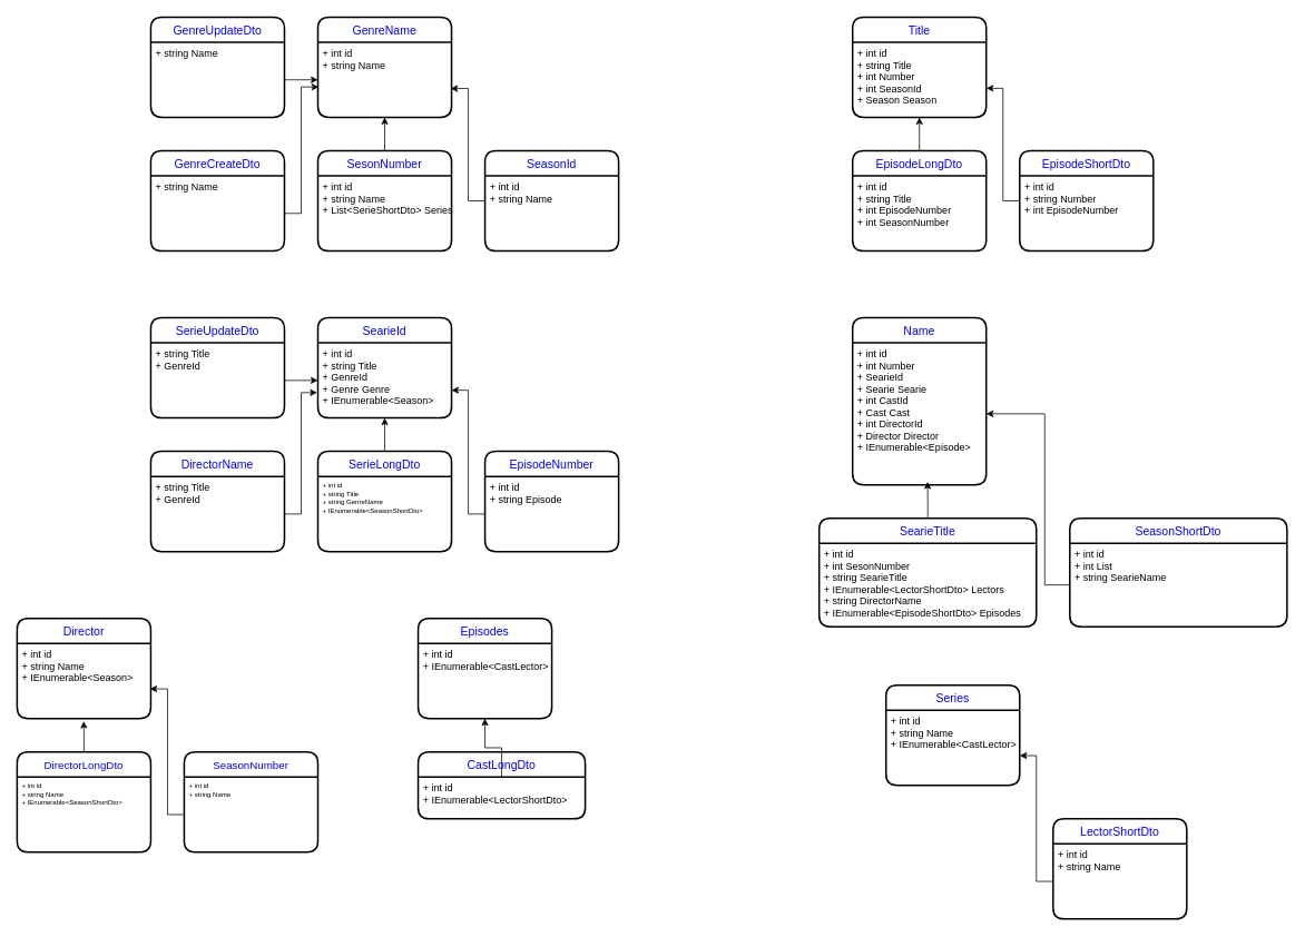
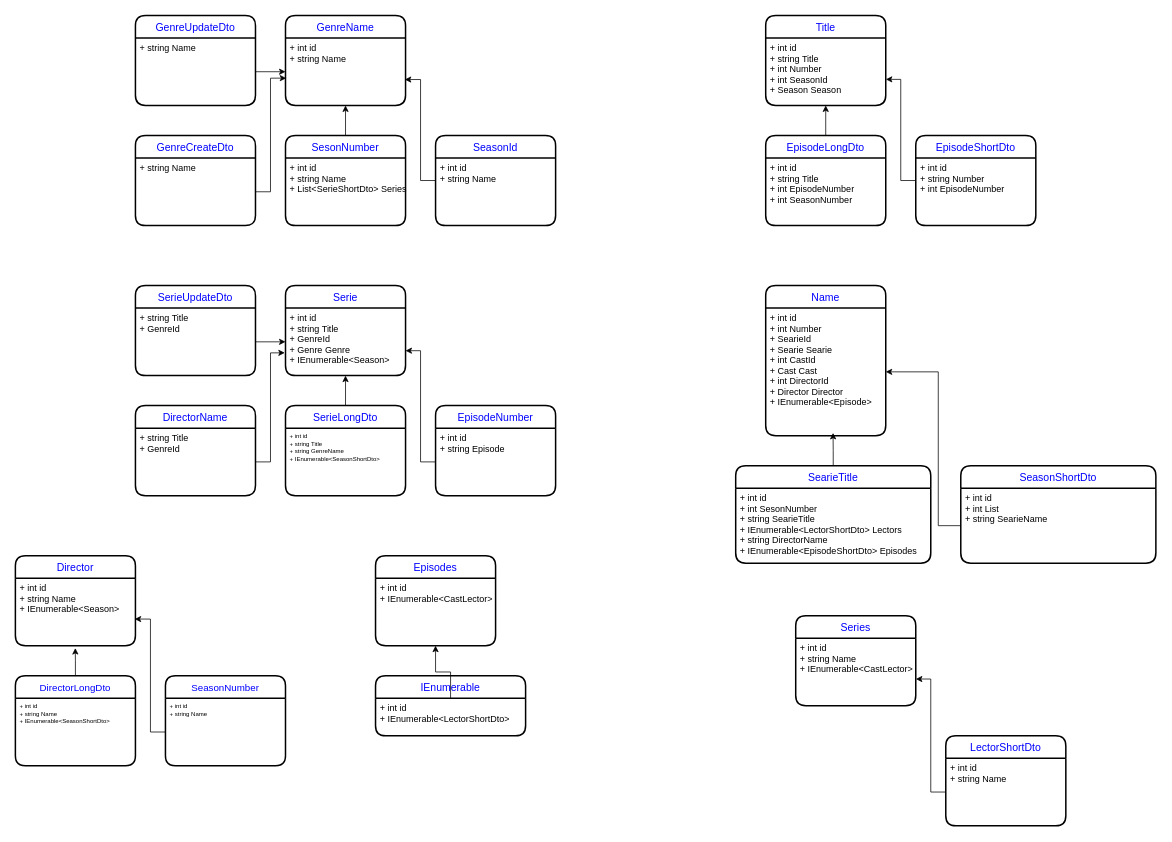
  <mxCell id="0" />
  <mxCell id="1" parent="0" />
  <mxCell id="2" value="GenreName" style="swimlane;childLayout=stackLayout;horizontal=1;startSize=30;horizontalStack=0;rounded=1;fontSize=14;fontStyle=0;strokeWidth=2;resizeParent=0;resizeLast=1;shadow=0;dashed=0;align=center;fontColor=#0000FF;" vertex="1" parent="1"><mxGeometry x="380" y="20" width="160" height="120" as="geometry" /></mxCell>
  <mxCell id="3" value="+ int id&#10;+ string Name" style="align=left;strokeColor=none;fillColor=none;spacingLeft=4;fontSize=12;verticalAlign=top;resizable=0;rotatable=0;part=1;" vertex="1" parent="2"><mxGeometry y="30" width="160" height="90" as="geometry" /></mxCell>
  <mxCell id="4" style="edgeStyle=orthogonalEdgeStyle;rounded=0;orthogonalLoop=1;jettySize=auto;html=1;entryX=0.5;entryY=1;entryDx=0;entryDy=0;fontSize=8;fontColor=#0000FF;" edge="1" parent="1" source="5" target="3"><mxGeometry relative="1" as="geometry" /></mxCell>
  <mxCell id="5" value="SesonNumber" style="swimlane;childLayout=stackLayout;horizontal=1;startSize=30;horizontalStack=0;rounded=1;fontSize=14;fontStyle=0;strokeWidth=2;resizeParent=0;resizeLast=1;shadow=0;dashed=0;align=center;fontColor=#0000FF;" vertex="1" parent="1"><mxGeometry x="380" y="180" width="160" height="120" as="geometry" /></mxCell>
  <mxCell id="6" value="+ int id&#10;+ string Name&#10;+ List&lt;SerieShortDto&gt; Series " style="align=left;strokeColor=none;fillColor=none;spacingLeft=4;fontSize=12;verticalAlign=top;resizable=0;rotatable=0;part=1;" vertex="1" parent="5"><mxGeometry y="30" width="160" height="90" as="geometry" /></mxCell>
  <mxCell id="7" value="GenreCreateDto" style="swimlane;childLayout=stackLayout;horizontal=1;startSize=30;horizontalStack=0;rounded=1;fontSize=14;fontStyle=0;strokeWidth=2;resizeParent=0;resizeLast=1;shadow=0;dashed=0;align=center;fontColor=#0000FF;" vertex="1" parent="1"><mxGeometry x="180" y="180" width="160" height="120" as="geometry" /></mxCell>
  <mxCell id="8" value="+ string Name" style="align=left;strokeColor=none;fillColor=none;spacingLeft=4;fontSize=12;verticalAlign=top;resizable=0;rotatable=0;part=1;" vertex="1" parent="7"><mxGeometry y="30" width="160" height="90" as="geometry" /></mxCell>
  <mxCell id="9" value="GenreUpdateDto" style="swimlane;childLayout=stackLayout;horizontal=1;startSize=30;horizontalStack=0;rounded=1;fontSize=14;fontStyle=0;strokeWidth=2;resizeParent=0;resizeLast=1;shadow=0;dashed=0;align=center;fontColor=#0000FF;" vertex="1" parent="1"><mxGeometry x="180" y="20" width="160" height="120" as="geometry" /></mxCell>
  <mxCell id="10" value="+ string Name" style="align=left;strokeColor=none;fillColor=none;spacingLeft=4;fontSize=12;verticalAlign=top;resizable=0;rotatable=0;part=1;" vertex="1" parent="9"><mxGeometry y="30" width="160" height="90" as="geometry" /></mxCell>
- <mxCell id="11" value="SearieId" style="swimlane;childLayout=stackLayout;horizontal=1;startSize=30;horizontalStack=0;rounded=1;fontSize=14;fontStyle=0;strokeWidth=2;resizeParent=0;resizeLast=1;shadow=0;dashed=0;align=center;fontColor=#0000FF;" vertex="1" parent="1"><mxGeometry x="380" y="380" width="160" height="120" as="geometry" /></mxCell>
+ <mxCell id="11" value="Serie" style="swimlane;childLayout=stackLayout;horizontal=1;startSize=30;horizontalStack=0;rounded=1;fontSize=14;fontStyle=0;strokeWidth=2;resizeParent=0;resizeLast=1;shadow=0;dashed=0;align=center;fontColor=#0000FF;" vertex="1" parent="1"><mxGeometry x="380" y="380" width="160" height="120" as="geometry" /></mxCell>
  <mxCell id="12" value="+ int id&#10;+ string Title&#10;+ GenreId&#10;+ Genre Genre&#10;+ IEnumerable&lt;Season&gt;" style="align=left;strokeColor=none;fillColor=none;spacingLeft=4;fontSize=12;verticalAlign=top;resizable=0;rotatable=0;part=1;" vertex="1" parent="11"><mxGeometry y="30" width="160" height="90" as="geometry" /></mxCell>
  <mxCell id="13" style="edgeStyle=orthogonalEdgeStyle;rounded=0;orthogonalLoop=1;jettySize=auto;html=1;entryX=0.5;entryY=1;entryDx=0;entryDy=0;fontColor=#0000FF;" edge="1" parent="1" source="14" target="12"><mxGeometry relative="1" as="geometry" /></mxCell>
  <mxCell id="14" value="SerieLongDto" style="swimlane;childLayout=stackLayout;horizontal=1;startSize=30;horizontalStack=0;rounded=1;fontSize=14;fontStyle=0;strokeWidth=2;resizeParent=0;resizeLast=1;shadow=0;dashed=0;align=center;fontColor=#0000FF;" vertex="1" parent="1"><mxGeometry x="380" y="540" width="160" height="120" as="geometry" /></mxCell>
  <mxCell id="15" value="+ int id&#10;+ string Title&#10;+ string GenreName&#10;+ IEnumerable&lt;SeasonShortDto&gt;" style="align=left;strokeColor=none;fillColor=none;spacingLeft=4;fontSize=8;verticalAlign=top;resizable=0;rotatable=0;part=1;" vertex="1" parent="14"><mxGeometry y="30" width="160" height="90" as="geometry" /></mxCell>
  <mxCell id="16" value="DirectorName" style="swimlane;childLayout=stackLayout;horizontal=1;startSize=30;horizontalStack=0;rounded=1;fontSize=14;fontStyle=0;strokeWidth=2;resizeParent=0;resizeLast=1;shadow=0;dashed=0;align=center;fontColor=#0000FF;" vertex="1" parent="1"><mxGeometry x="180" y="540" width="160" height="120" as="geometry" /></mxCell>
  <mxCell id="17" value="+ string Title&#10;+ GenreId" style="align=left;strokeColor=none;fillColor=none;spacingLeft=4;fontSize=12;verticalAlign=top;resizable=0;rotatable=0;part=1;" vertex="1" parent="16"><mxGeometry y="30" width="160" height="90" as="geometry" /></mxCell>
  <mxCell id="18" value="SerieUpdateDto" style="swimlane;childLayout=stackLayout;horizontal=1;startSize=30;horizontalStack=0;rounded=1;fontSize=14;fontStyle=0;strokeWidth=2;resizeParent=0;resizeLast=1;shadow=0;dashed=0;align=center;fontColor=#0000FF;" vertex="1" parent="1"><mxGeometry x="180" y="380" width="160" height="120" as="geometry" /></mxCell>
  <mxCell id="19" value="+ string Title&#10;+ GenreId" style="align=left;strokeColor=none;fillColor=none;spacingLeft=4;fontSize=12;verticalAlign=top;resizable=0;rotatable=0;part=1;" vertex="1" parent="18"><mxGeometry y="30" width="160" height="90" as="geometry" /></mxCell>
  <mxCell id="20" value="Director" style="swimlane;childLayout=stackLayout;horizontal=1;startSize=30;horizontalStack=0;rounded=1;fontSize=14;fontStyle=0;strokeWidth=2;resizeParent=0;resizeLast=1;shadow=0;dashed=0;align=center;fontColor=#0000FF;" vertex="1" parent="1"><mxGeometry x="20" y="740" width="160" height="120" as="geometry" /></mxCell>
  <mxCell id="21" value="+ int id&#10;+ string Name&#10;+ IEnumerable&lt;Season&gt;" style="align=left;strokeColor=none;fillColor=none;spacingLeft=4;fontSize=12;verticalAlign=top;resizable=0;rotatable=0;part=1;" vertex="1" parent="20"><mxGeometry y="30" width="160" height="90" as="geometry" /></mxCell>
  <mxCell id="22" style="edgeStyle=orthogonalEdgeStyle;rounded=0;orthogonalLoop=1;jettySize=auto;html=1;entryX=0.499;entryY=1.035;entryDx=0;entryDy=0;entryPerimeter=0;fontSize=8;fontColor=#0000FF;" edge="1" parent="1" source="23" target="21"><mxGeometry relative="1" as="geometry" /></mxCell>
  <mxCell id="23" value="DirectorLongDto" style="swimlane;childLayout=stackLayout;horizontal=1;startSize=30;horizontalStack=0;rounded=1;fontSize=13;fontStyle=0;strokeWidth=2;resizeParent=0;resizeLast=1;shadow=0;dashed=0;align=center;fontColor=#0000FF;" vertex="1" parent="1"><mxGeometry x="20" y="900" width="160" height="120" as="geometry" /></mxCell>
  <mxCell id="24" value="+ int id&#10;+ string Name&#10;+ IEnumerable&lt;SeasonShortDto&gt;" style="align=left;strokeColor=none;fillColor=none;spacingLeft=4;fontSize=8;verticalAlign=top;resizable=0;rotatable=0;part=1;" vertex="1" parent="23"><mxGeometry y="30" width="160" height="90" as="geometry" /></mxCell>
  <mxCell id="25" style="edgeStyle=orthogonalEdgeStyle;rounded=0;orthogonalLoop=1;jettySize=auto;html=1;fontSize=8;fontColor=#0000FF;" edge="1" parent="1" source="19" target="12"><mxGeometry relative="1" as="geometry" /></mxCell>
  <mxCell id="26" style="edgeStyle=orthogonalEdgeStyle;rounded=0;orthogonalLoop=1;jettySize=auto;html=1;entryX=-0.006;entryY=0.663;entryDx=0;entryDy=0;entryPerimeter=0;fontSize=8;fontColor=#0000FF;" edge="1" parent="1" source="17" target="12"><mxGeometry relative="1" as="geometry" /></mxCell>
  <mxCell id="27" style="edgeStyle=orthogonalEdgeStyle;rounded=0;orthogonalLoop=1;jettySize=auto;html=1;entryX=0.006;entryY=0.595;entryDx=0;entryDy=0;entryPerimeter=0;fontSize=8;fontColor=#0000FF;" edge="1" parent="1" source="8" target="3"><mxGeometry relative="1" as="geometry" /></mxCell>
  <mxCell id="28" style="edgeStyle=orthogonalEdgeStyle;rounded=0;orthogonalLoop=1;jettySize=auto;html=1;fontSize=8;fontColor=#0000FF;" edge="1" parent="1" source="10" target="3"><mxGeometry relative="1" as="geometry" /></mxCell>
  <mxCell id="29" style="edgeStyle=orthogonalEdgeStyle;rounded=0;orthogonalLoop=1;jettySize=auto;html=1;entryX=0.994;entryY=0.616;entryDx=0;entryDy=0;entryPerimeter=0;fontSize=8;fontColor=#0000FF;" edge="1" parent="1" source="30" target="3"><mxGeometry relative="1" as="geometry" /></mxCell>
  <mxCell id="30" value="SeasonId" style="swimlane;childLayout=stackLayout;horizontal=1;startSize=30;horizontalStack=0;rounded=1;fontSize=14;fontStyle=0;strokeWidth=2;resizeParent=0;resizeLast=1;shadow=0;dashed=0;align=center;fontColor=#0000FF;" vertex="1" parent="1"><mxGeometry x="580" y="180" width="160" height="120" as="geometry" /></mxCell>
  <mxCell id="31" value="+ int id&#10;+ string Name" style="align=left;strokeColor=none;fillColor=none;spacingLeft=4;fontSize=12;verticalAlign=top;resizable=0;rotatable=0;part=1;" vertex="1" parent="30"><mxGeometry y="30" width="160" height="90" as="geometry" /></mxCell>
  <mxCell id="32" value="EpisodeNumber" style="swimlane;childLayout=stackLayout;horizontal=1;startSize=30;horizontalStack=0;rounded=1;fontSize=14;fontStyle=0;strokeWidth=2;resizeParent=0;resizeLast=1;shadow=0;dashed=0;align=center;fontColor=#0000FF;" vertex="1" parent="1"><mxGeometry x="580" y="540" width="160" height="120" as="geometry" /></mxCell>
  <mxCell id="33" value="+ int id&#10;+ string Episode" style="align=left;strokeColor=none;fillColor=none;spacingLeft=4;fontSize=12;verticalAlign=top;resizable=0;rotatable=0;part=1;" vertex="1" parent="32"><mxGeometry y="30" width="160" height="90" as="geometry" /></mxCell>
  <mxCell id="34" style="edgeStyle=orthogonalEdgeStyle;rounded=0;orthogonalLoop=1;jettySize=auto;html=1;entryX=1;entryY=0.631;entryDx=0;entryDy=0;entryPerimeter=0;fontSize=8;fontColor=#0000FF;" edge="1" parent="1" source="33" target="12"><mxGeometry relative="1" as="geometry" /></mxCell>
  <mxCell id="35" value="SeasonNumber" style="swimlane;childLayout=stackLayout;horizontal=1;startSize=30;horizontalStack=0;rounded=1;fontSize=13;fontStyle=0;strokeWidth=2;resizeParent=0;resizeLast=1;shadow=0;dashed=0;align=center;fontColor=#0000FF;" vertex="1" parent="1"><mxGeometry x="220" y="900" width="160" height="120" as="geometry" /></mxCell>
  <mxCell id="36" value="+ int id&#10;+ string Name" style="align=left;strokeColor=none;fillColor=none;spacingLeft=4;fontSize=8;verticalAlign=top;resizable=0;rotatable=0;part=1;" vertex="1" parent="35"><mxGeometry y="30" width="160" height="90" as="geometry" /></mxCell>
  <mxCell id="37" style="edgeStyle=orthogonalEdgeStyle;rounded=0;orthogonalLoop=1;jettySize=auto;html=1;entryX=0.994;entryY=0.605;entryDx=0;entryDy=0;entryPerimeter=0;fontSize=13;fontColor=#0000FF;" edge="1" parent="1" source="36" target="21"><mxGeometry relative="1" as="geometry" /></mxCell>
  <mxCell id="38" value="Name" style="swimlane;childLayout=stackLayout;horizontal=1;startSize=30;horizontalStack=0;rounded=1;fontSize=14;fontStyle=0;strokeWidth=2;resizeParent=0;resizeLast=1;shadow=0;dashed=0;align=center;fontColor=#0000FF;" vertex="1" parent="1"><mxGeometry x="1020" y="380" width="160" height="200" as="geometry" /></mxCell>
  <mxCell id="39" value="+ int id&#10;+ int Number&#10;+ SearieId&#10;+ Searie Searie&#10;+ int CastId&#10;+ Cast Cast&#10;+ int DirectorId&#10;+ Director Director&#10;+ IEnumerable&lt;Episode&gt;" style="align=left;strokeColor=none;fillColor=none;spacingLeft=4;fontSize=12;verticalAlign=top;resizable=0;rotatable=0;part=1;" vertex="1" parent="38"><mxGeometry y="30" width="160" height="170" as="geometry" /></mxCell>
  <mxCell id="40" value="SeasonShortDto" style="swimlane;childLayout=stackLayout;horizontal=1;startSize=30;horizontalStack=0;rounded=1;fontSize=14;fontStyle=0;strokeWidth=2;resizeParent=0;resizeLast=1;shadow=0;dashed=0;align=center;fontColor=#0000FF;" vertex="1" parent="1"><mxGeometry x="1280" y="620" width="260" height="130" as="geometry" /></mxCell>
  <mxCell id="41" value="+ int id&#10;+ int List&#10;+ string SearieName" style="align=left;strokeColor=none;fillColor=none;spacingLeft=4;fontSize=12;verticalAlign=top;resizable=0;rotatable=0;part=1;" vertex="1" parent="40"><mxGeometry y="30" width="260" height="100" as="geometry" /></mxCell>
  <mxCell id="42" style="edgeStyle=orthogonalEdgeStyle;rounded=0;orthogonalLoop=1;jettySize=auto;html=1;entryX=0.561;entryY=0.979;entryDx=0;entryDy=0;entryPerimeter=0;fontSize=13;fontColor=#0000FF;" edge="1" parent="1" source="43" target="39"><mxGeometry relative="1" as="geometry" /></mxCell>
  <mxCell id="43" value="SearieTitle" style="swimlane;childLayout=stackLayout;horizontal=1;startSize=30;horizontalStack=0;rounded=1;fontSize=14;fontStyle=0;strokeWidth=2;resizeParent=0;resizeLast=1;shadow=0;dashed=0;align=center;fontColor=#0000FF;" vertex="1" parent="1"><mxGeometry x="980" y="620" width="260" height="130" as="geometry" /></mxCell>
  <mxCell id="44" value="+ int id&#10;+ int SesonNumber&#10;+ string SearieTitle&#10;+ IEnumerable&lt;LectorShortDto&gt; Lectors&#10;+ string DirectorName&#10;+ IEnumerable&lt;EpisodeShortDto&gt; Episodes" style="align=left;strokeColor=none;fillColor=none;spacingLeft=4;fontSize=12;verticalAlign=top;resizable=0;rotatable=0;part=1;" vertex="1" parent="43"><mxGeometry y="30" width="260" height="100" as="geometry" /></mxCell>
  <mxCell id="45" value="Title" style="swimlane;childLayout=stackLayout;horizontal=1;startSize=30;horizontalStack=0;rounded=1;fontSize=14;fontStyle=0;strokeWidth=2;resizeParent=0;resizeLast=1;shadow=0;dashed=0;align=center;fontColor=#0000FF;" vertex="1" parent="1"><mxGeometry x="1020" y="20" width="160" height="120" as="geometry" /></mxCell>
  <mxCell id="46" value="+ int id&#10;+ string Title&#10;+ int Number&#10;+ int SeasonId&#10;+ Season Season" style="align=left;strokeColor=none;fillColor=none;spacingLeft=4;fontSize=12;verticalAlign=top;resizable=0;rotatable=0;part=1;" vertex="1" parent="45"><mxGeometry y="30" width="160" height="90" as="geometry" /></mxCell>
  <mxCell id="47" style="edgeStyle=orthogonalEdgeStyle;rounded=0;orthogonalLoop=1;jettySize=auto;html=1;fontSize=13;fontColor=#0000FF;" edge="1" parent="1" source="48" target="46"><mxGeometry relative="1" as="geometry" /></mxCell>
  <mxCell id="48" value="EpisodeLongDto" style="swimlane;childLayout=stackLayout;horizontal=1;startSize=30;horizontalStack=0;rounded=1;fontSize=14;fontStyle=0;strokeWidth=2;resizeParent=0;resizeLast=1;shadow=0;dashed=0;align=center;fontColor=#0000FF;" vertex="1" parent="1"><mxGeometry x="1020" y="180" width="160" height="120" as="geometry" /></mxCell>
  <mxCell id="49" value="+ int id&#10;+ string Title&#10;+ int EpisodeNumber&#10;+ int SeasonNumber" style="align=left;strokeColor=none;fillColor=none;spacingLeft=4;fontSize=12;verticalAlign=top;resizable=0;rotatable=0;part=1;" vertex="1" parent="48"><mxGeometry y="30" width="160" height="90" as="geometry" /></mxCell>
  <mxCell id="50" style="edgeStyle=orthogonalEdgeStyle;rounded=0;orthogonalLoop=1;jettySize=auto;html=1;entryX=1.001;entryY=0.613;entryDx=0;entryDy=0;entryPerimeter=0;fontSize=13;fontColor=#0000FF;" edge="1" parent="1" source="51" target="46"><mxGeometry relative="1" as="geometry" /></mxCell>
  <mxCell id="51" value="EpisodeShortDto" style="swimlane;childLayout=stackLayout;horizontal=1;startSize=30;horizontalStack=0;rounded=1;fontSize=14;fontStyle=0;strokeWidth=2;resizeParent=0;resizeLast=1;shadow=0;dashed=0;align=center;fontColor=#0000FF;" vertex="1" parent="1"><mxGeometry x="1220" y="180" width="160" height="120" as="geometry" /></mxCell>
  <mxCell id="52" value="+ int id&#10;+ string Number&#10;+ int EpisodeNumber" style="align=left;strokeColor=none;fillColor=none;spacingLeft=4;fontSize=12;verticalAlign=top;resizable=0;rotatable=0;part=1;" vertex="1" parent="51"><mxGeometry y="30" width="160" height="90" as="geometry" /></mxCell>
  <mxCell id="53" style="edgeStyle=orthogonalEdgeStyle;rounded=0;orthogonalLoop=1;jettySize=auto;html=1;fontSize=13;fontColor=#0000FF;entryX=1;entryY=0.5;entryDx=0;entryDy=0;" edge="1" parent="1" source="41" target="39"><mxGeometry relative="1" as="geometry"><mxPoint x="1260" y="500" as="targetPoint" /><Array as="points"><mxPoint x="1250" y="700" /><mxPoint x="1250" y="495" /></Array></mxGeometry></mxCell>
  <mxCell id="54" value="Series" style="swimlane;childLayout=stackLayout;horizontal=1;startSize=30;horizontalStack=0;rounded=1;fontSize=14;fontStyle=0;strokeWidth=2;resizeParent=0;resizeLast=1;shadow=0;dashed=0;align=center;fontColor=#0000FF;" vertex="1" parent="1"><mxGeometry x="1060" y="820" width="160" height="120" as="geometry" /></mxCell>
  <mxCell id="55" value="+ int id&#10;+ string Name&#10;+ IEnumerable&lt;CastLector&gt;" style="align=left;strokeColor=none;fillColor=none;spacingLeft=4;fontSize=12;verticalAlign=top;resizable=0;rotatable=0;part=1;" vertex="1" parent="54"><mxGeometry y="30" width="160" height="90" as="geometry" /></mxCell>
  <mxCell id="56" value="LectorShortDto" style="swimlane;childLayout=stackLayout;horizontal=1;startSize=30;horizontalStack=0;rounded=1;fontSize=14;fontStyle=0;strokeWidth=2;resizeParent=0;resizeLast=1;shadow=0;dashed=0;align=center;fontColor=#0000FF;" vertex="1" parent="1"><mxGeometry x="1260" y="980" width="160" height="120" as="geometry" /></mxCell>
  <mxCell id="57" value="+ int id&#10;+ string Name" style="align=left;strokeColor=none;fillColor=none;spacingLeft=4;fontSize=12;verticalAlign=top;resizable=0;rotatable=0;part=1;" vertex="1" parent="56"><mxGeometry y="30" width="160" height="90" as="geometry" /></mxCell>
  <mxCell id="58" style="edgeStyle=orthogonalEdgeStyle;rounded=0;orthogonalLoop=1;jettySize=auto;html=1;entryX=1.001;entryY=0.604;entryDx=0;entryDy=0;entryPerimeter=0;fontSize=13;fontColor=#0000FF;" edge="1" parent="1" source="57" target="55"><mxGeometry relative="1" as="geometry" /></mxCell>
  <mxCell id="59" value="Episodes" style="swimlane;childLayout=stackLayout;horizontal=1;startSize=30;horizontalStack=0;rounded=1;fontSize=14;fontStyle=0;strokeWidth=2;resizeParent=0;resizeLast=1;shadow=0;dashed=0;align=center;fontColor=#0000FF;" vertex="1" parent="1"><mxGeometry x="500" y="740" width="160" height="120" as="geometry" /></mxCell>
  <mxCell id="60" value="+ int id&#10;+ IEnumerable&lt;CastLector&gt;" style="align=left;strokeColor=none;fillColor=none;spacingLeft=4;fontSize=12;verticalAlign=top;resizable=0;rotatable=0;part=1;" vertex="1" parent="59"><mxGeometry y="30" width="160" height="90" as="geometry" /></mxCell>
- <mxCell id="61" value="CastLongDto" style="swimlane;childLayout=stackLayout;horizontal=1;startSize=30;horizontalStack=0;rounded=1;fontSize=14;fontStyle=0;strokeWidth=2;resizeParent=0;resizeLast=1;shadow=0;dashed=0;align=center;fontColor=#0000FF;" vertex="1" parent="1"><mxGeometry x="500" y="900" width="200" height="80" as="geometry" /></mxCell>
+ <mxCell id="61" value="IEnumerable" style="swimlane;childLayout=stackLayout;horizontal=1;startSize=30;horizontalStack=0;rounded=1;fontSize=14;fontStyle=0;strokeWidth=2;resizeParent=0;resizeLast=1;shadow=0;dashed=0;align=center;fontColor=#0000FF;" vertex="1" parent="1"><mxGeometry x="500" y="900" width="200" height="80" as="geometry" /></mxCell>
  <mxCell id="62" value="+ int id&#10;+ IEnumerable&lt;LectorShortDto&gt;" style="align=left;strokeColor=none;fillColor=none;spacingLeft=4;fontSize=12;verticalAlign=top;resizable=0;rotatable=0;part=1;" vertex="1" parent="61"><mxGeometry y="30" width="200" height="50" as="geometry" /></mxCell>
  <mxCell id="63" style="edgeStyle=orthogonalEdgeStyle;rounded=0;orthogonalLoop=1;jettySize=auto;html=1;entryX=0.5;entryY=1;entryDx=0;entryDy=0;fontSize=13;fontColor=#0000FF;" edge="1" parent="1" source="62" target="60"><mxGeometry relative="1" as="geometry" /></mxCell>
